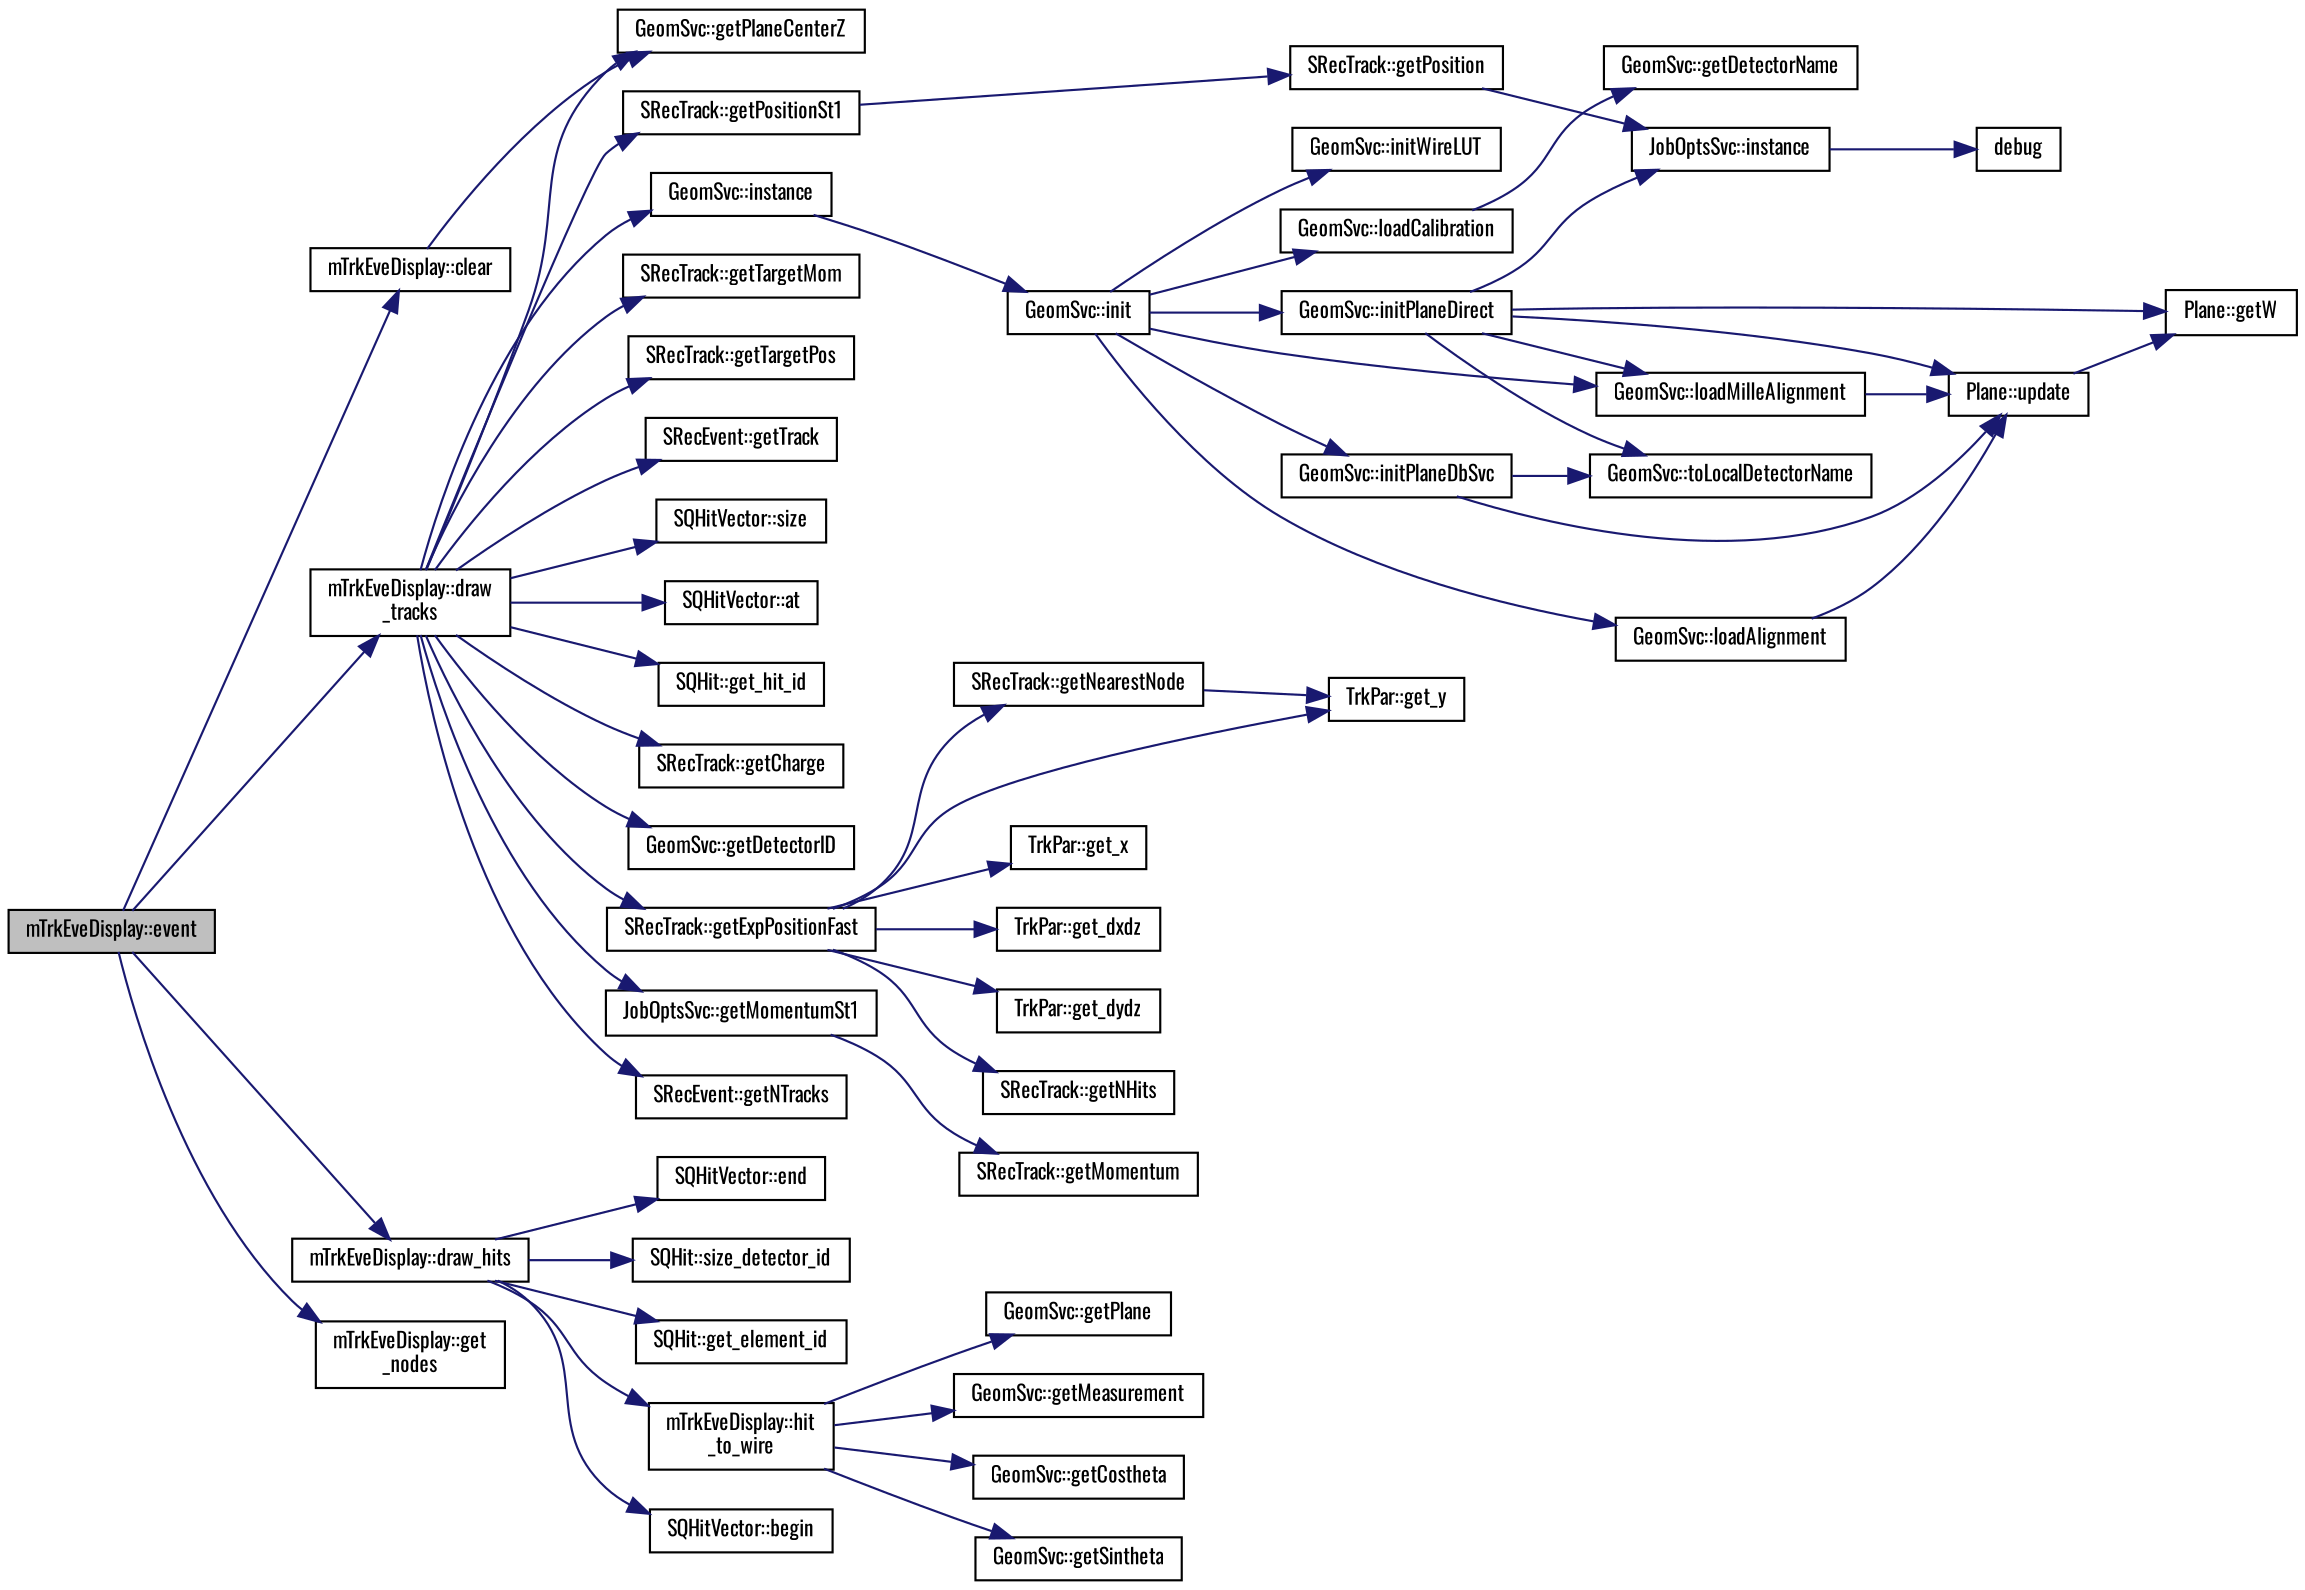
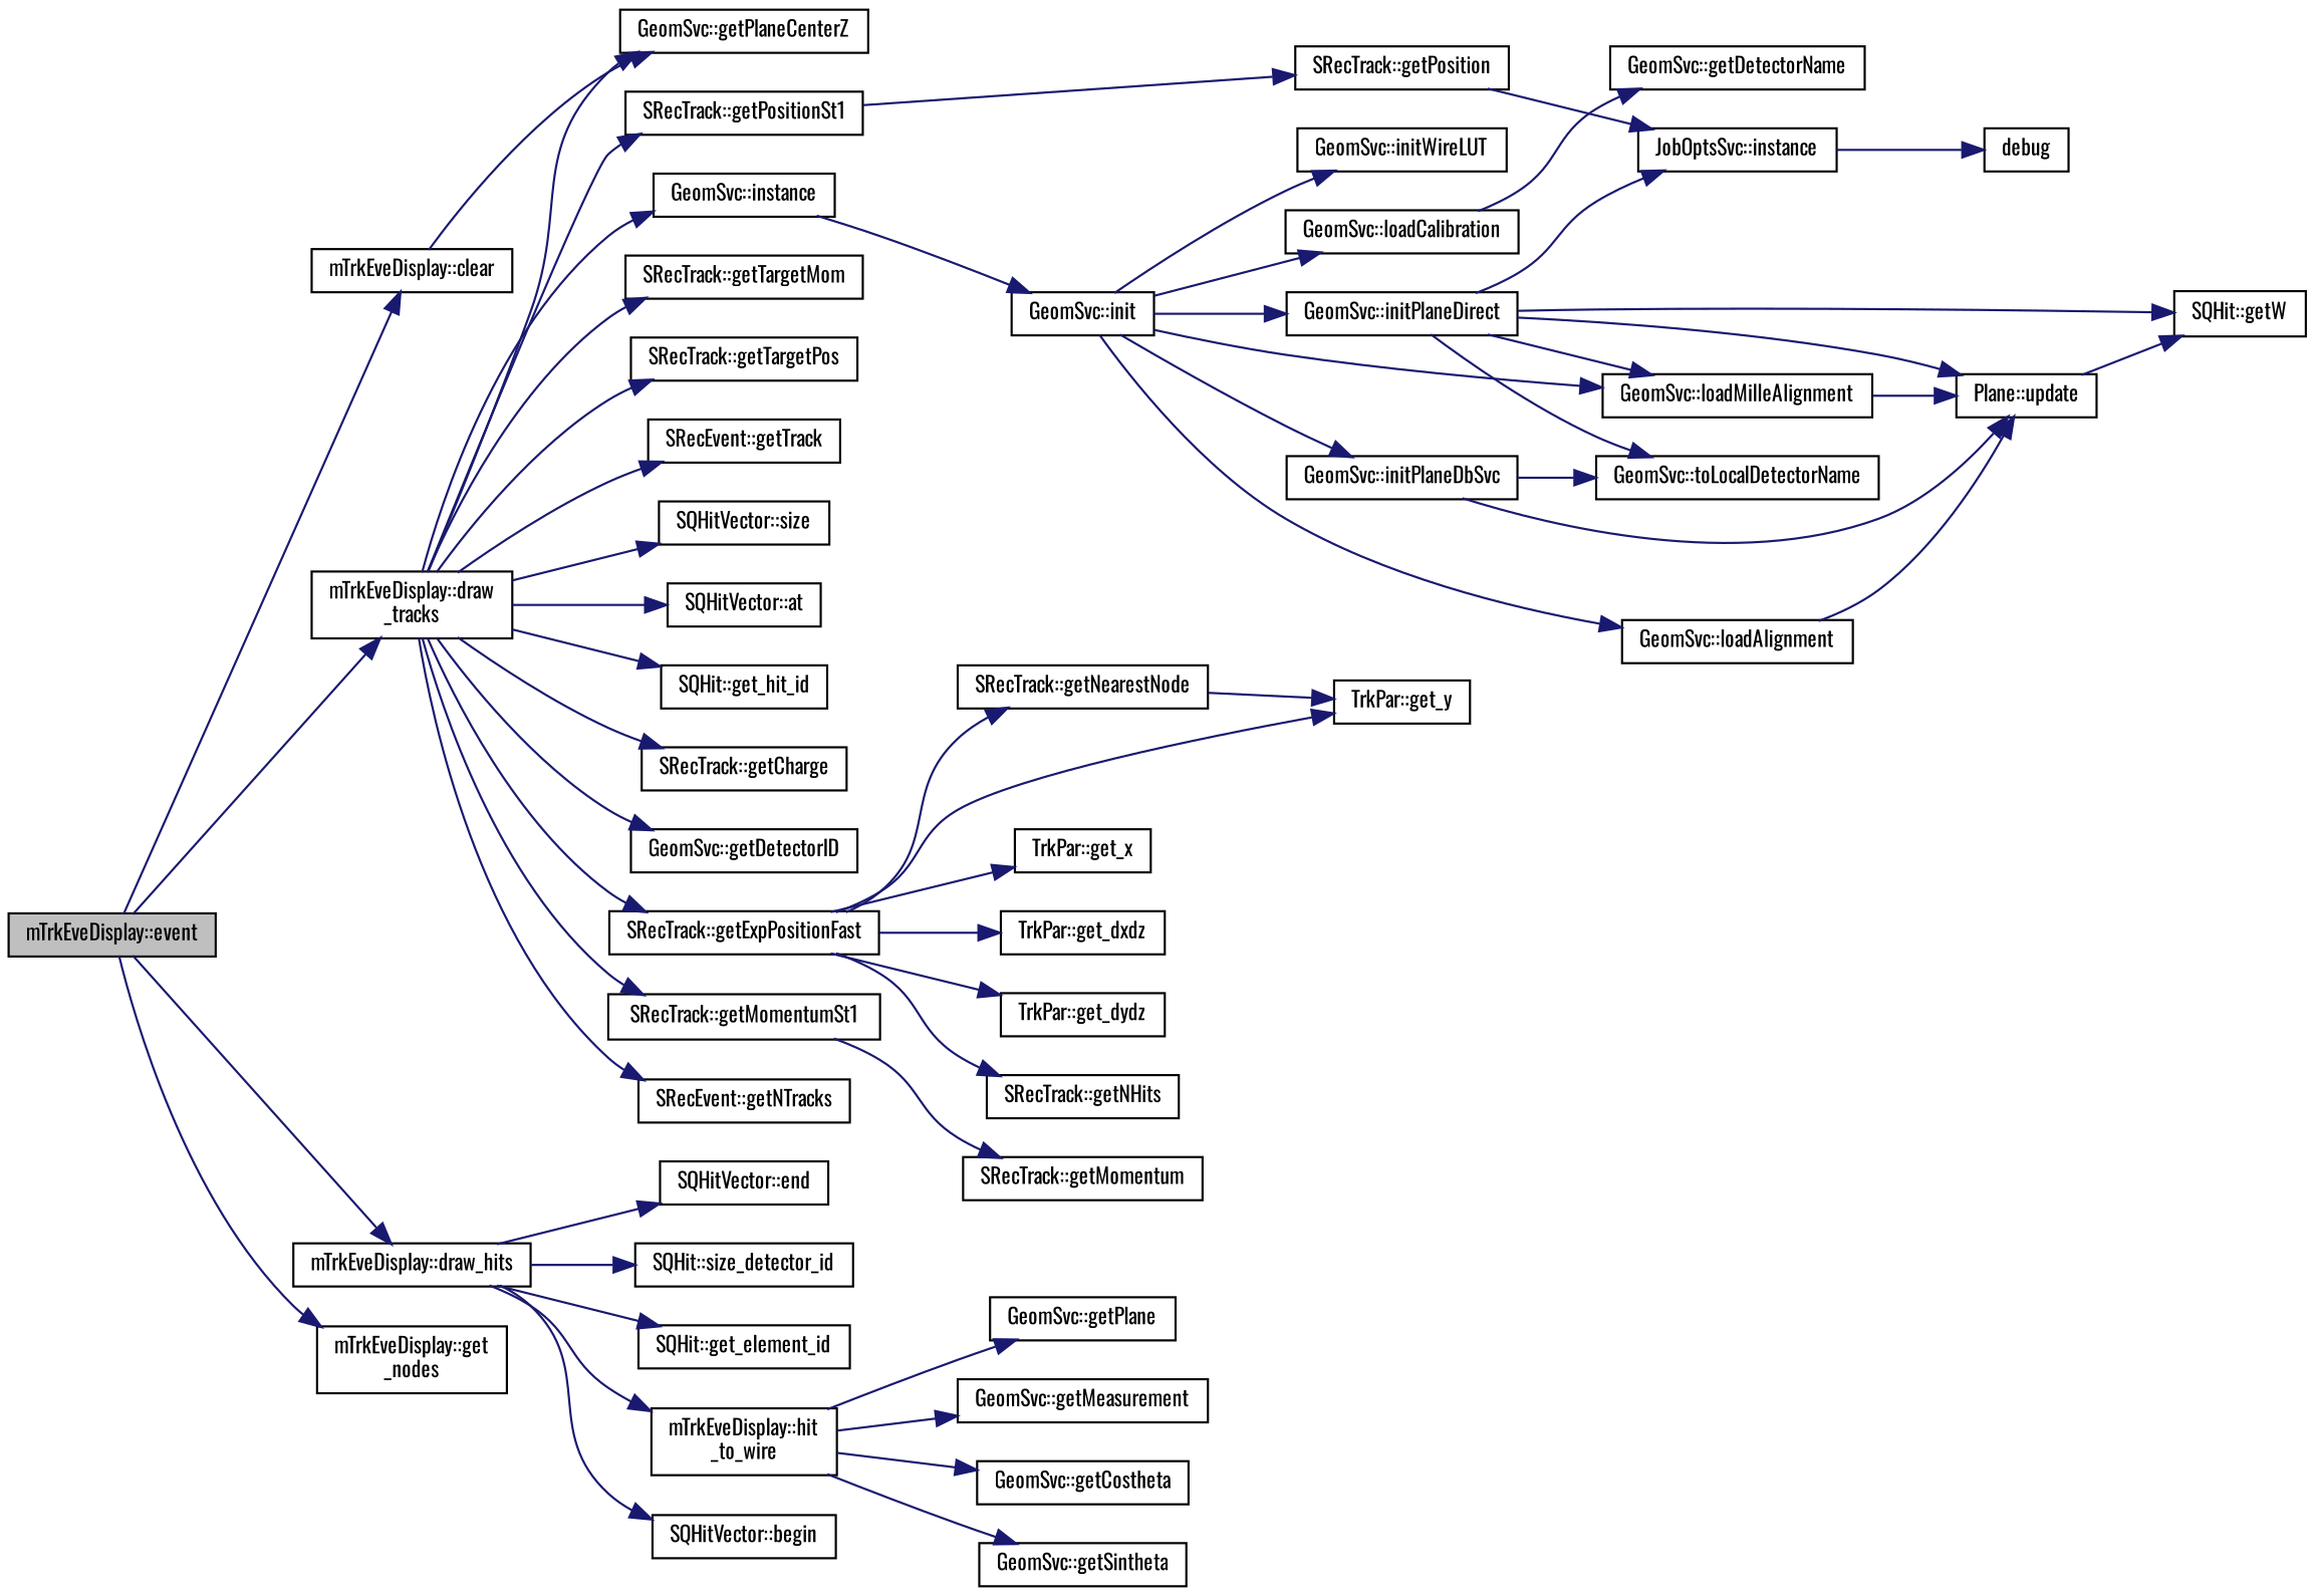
  digraph {
    fontname=Oswald
    rankdir=LR
    node [color=black fontname=Oswald fontsize=10 shape=record]
    edge [color=midnightblue fontname=Oswald fontsize=10 labelfontname=FreeSans labelfontsize=10 style=solid]
    n1 [fillcolor=grey75 fontcolor=black height=0.2 label="mTrkEveDisplay::event" style=filled width=0.4]
    n2 [height=0.2 label="mTrkEveDisplay::clear" width=0.4]
    n3 [height=0.2 label="mTrkEveDisplay::draw_hits" width=0.4]
    n4 [height=0.2 label="mTrkEveDisplay::draw\l_tracks" width=0.4]
    n5 [height=0.2 label="mTrkEveDisplay::get\l_nodes" width=0.4]
    n6 [height=0.2 label="GeomSvc::getPlaneCenterZ" width=0.4]
    n7 [height=0.2 label="SQHitVector::begin" width=0.4]
    n8 [height=0.2 label="SQHitVector::end" width=0.4]
    n9 [height=0.2 label="SQHit::size_detector_id" width=0.4]
    n10 [height=0.2 label="SQHit::get_element_id" width=0.4]
    n11 [height=0.2 label="mTrkEveDisplay::hit\l_to_wire" width=0.4]
    n12 [height=0.2 label="SQHitVector::at" width=0.4]
    n13 [height=0.2 label="SQHit::get_hit_id" width=0.4]
    n14 [height=0.2 label="SRecTrack::getCharge" width=0.4]
    n15 [height=0.2 label="GeomSvc::getDetectorID" width=0.4]
    n16 [height=0.2 label="SRecTrack::getExpPositionFast" width=0.4]
-   n17 [height=0.2 label="JobOptsSvc::getMomentumSt1" width=0.4]
+   n17 [height=0.2 label="SRecTrack::getMomentumSt1" width=0.4]
    n18 [height=0.2 label="SRecEvent::getNTracks" width=0.4]
    n19 [height=0.2 label="SRecTrack::getPositionSt1" width=0.4]
    n20 [height=0.2 label="SRecTrack::getTargetMom" width=0.4]
    n21 [height=0.2 label="SRecTrack::getTargetPos" width=0.4]
    n22 [height=0.2 label="SRecEvent::getTrack" width=0.4]
    n23 [height=0.2 label="GeomSvc::instance" width=0.4]
    n24 [height=0.2 label="SQHitVector::size" width=0.4]
    n25 [height=0.2 label="GeomSvc::getMeasurement" width=0.4]
    n26 [height=0.2 label="GeomSvc::getCostheta" width=0.4]
    n27 [height=0.2 label="GeomSvc::getSintheta" width=0.4]
    n28 [height=0.2 label="GeomSvc::getPlane" width=0.4]
    n29 [height=0.2 label="SRecTrack::getNHits" width=0.4]
    n30 [height=0.2 label="SRecTrack::getNearestNode" width=0.4]
    n31 [height=0.2 label="TrkPar::get_x" width=0.4]
    n32 [height=0.2 label="TrkPar::get_y" width=0.4]
    n33 [height=0.2 label="TrkPar::get_dxdz" width=0.4]
    n34 [height=0.2 label="TrkPar::get_dydz" width=0.4]
    n35 [height=0.2 label="SRecTrack::getMomentum" width=0.4]
    n36 [height=0.2 label="SRecTrack::getPosition" width=0.4]
    n37 [height=0.2 label="GeomSvc::init" width=0.4]
    n38 [height=0.2 label="JobOptsSvc::instance" width=0.4]
    n39 [height=0.2 label="GeomSvc::initPlaneDbSvc" width=0.4]
    n40 [height=0.2 label="GeomSvc::initPlaneDirect" width=0.4]
    n41 [height=0.2 label="GeomSvc::loadMilleAlignment" width=0.4]
    n42 [height=0.2 label="GeomSvc::initWireLUT" width=0.4]
    n43 [height=0.2 label="GeomSvc::loadAlignment" width=0.4]
    n44 [height=0.2 label="GeomSvc::loadCalibration" width=0.4]
    n45 [height=0.2 label="GeomSvc::toLocalDetectorName" width=0.4]
    n46 [height=0.2 label="Plane::update" width=0.4]
-   n47 [height=0.2 label="Plane::getW" width=0.4]
+   n47 [height=0.2 label="SQHit::getW" width=0.4]
    n48 [height=0.2 label=debug width=0.4]
    n49 [height=0.2 label="GeomSvc::getDetectorName" width=0.4]
    n1 -> n2
    n1 -> n3
    n1 -> n4
    n1 -> n5
    n2 -> n6
    n3 -> n7
    n3 -> n8
    n3 -> n9
    n3 -> n10
    n3 -> n11
    n4 -> n6
    n4 -> n12
    n4 -> n13
    n4 -> n14
    n4 -> n15
    n4 -> n16
    n4 -> n17
    n4 -> n18
    n4 -> n19
    n4 -> n20
    n4 -> n21
    n4 -> n22
    n4 -> n23
    n4 -> n24
    n11 -> n25
    n11 -> n26
    n11 -> n27
    n11 -> n28
    n16 -> n29
    n16 -> n30
    n16 -> n31
    n16 -> n32
    n16 -> n33
    n16 -> n34
    n17 -> n35
    n19 -> n36
    n23 -> n37
    n30 -> n32
    n36 -> n38
    n37 -> n39
    n37 -> n40
    n37 -> n41
    n37 -> n42
    n37 -> n43
    n37 -> n44
    n38 -> n48
    n39 -> n45
    n39 -> n46
    n40 -> n38
    n40 -> n41
    n40 -> n45
    n40 -> n46
    n40 -> n47
    n41 -> n46
    n43 -> n46
    n44 -> n49
    n46 -> n47
  }
